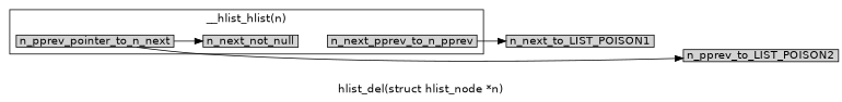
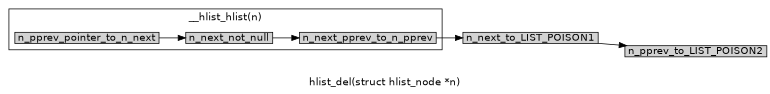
  digraph {
    compound=true
    fontname="DejaVu Sans"
    label="hlist_del(struct hlist_node *n)"
    rankdir=LR
    node [fontname="DejaVu Sans" margin="0.05,0.005" shape=box style=filled]
    edge [decorate=true fontname="DejaVu Sans"]
    n_pprev_pointer_to_n_next [height=0.1 width=0.1]
    n_next_not_null [height=0.1 width=0.1]
    n_next_pprev_to_n_pprev [height=0.1 width=0.1]
    n_next_to_LIST_POISON1 [height=0.1 width=0.1]
    n_pprev_to_LIST_POISON2 [height=0.1 width=0.1]
    subgraph cluster_1 {
      label="__hlist_hlist(n)"
      n_pprev_pointer_to_n_next
      n_next_not_null
      n_next_pprev_to_n_pprev
    }
    n_pprev_pointer_to_n_next -> n_next_not_null
+   n_next_not_null -> n_next_pprev_to_n_pprev
    n_next_pprev_to_n_pprev -> n_next_to_LIST_POISON1
-   n_pprev_pointer_to_n_next -> n_pprev_to_LIST_POISON2
+   n_next_to_LIST_POISON1 -> n_pprev_to_LIST_POISON2
  }
